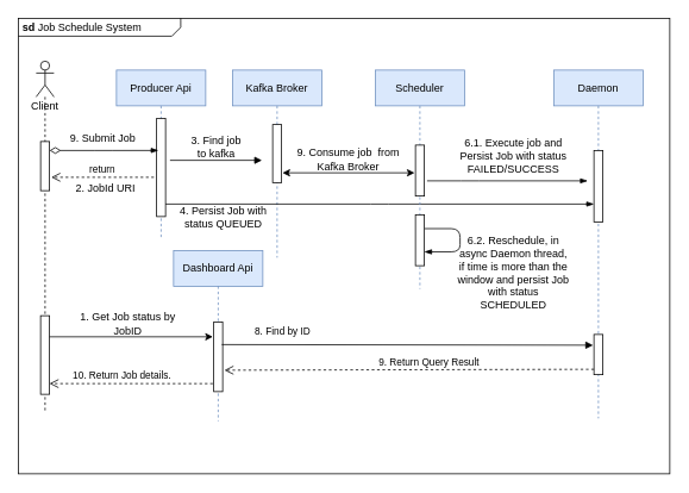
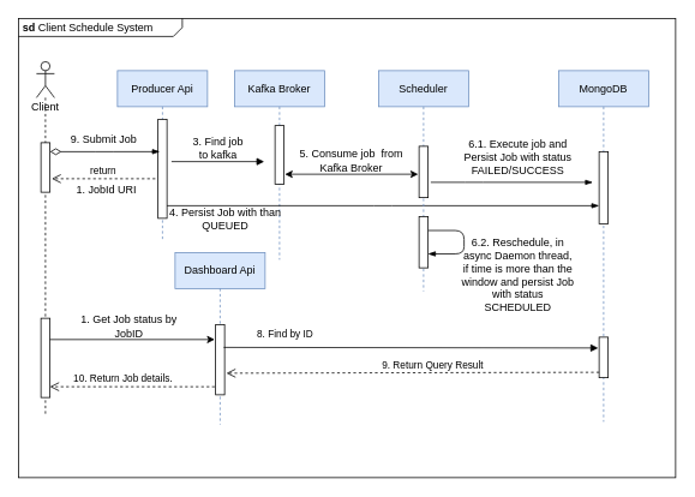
  <mxCell id="0" />
  <mxCell id="1" parent="0" />
- <mxCell id="2" value="&lt;p style=&quot;margin: 0px ; margin-top: 4px ; margin-left: 5px ; text-align: left&quot;&gt;&lt;b&gt;sd&lt;/b&gt;  Job Schedule System&lt;/p&gt;" style="html=1;shape=mxgraph.sysml.package;overflow=fill;labelX=182;align=left;spacingLeft=5;verticalAlign=top;spacingTop=-3;" parent="1" vertex="1"><mxGeometry x="20" y="20" width="730" height="510" as="geometry" /></mxCell>
+ <mxCell id="2" value="&lt;p style=&quot;margin: 0px ; margin-top: 4px ; margin-left: 5px ; text-align: left&quot;&gt;&lt;b&gt;sd&lt;/b&gt;  Client Schedule System&lt;/p&gt;" style="html=1;shape=mxgraph.sysml.package;overflow=fill;labelX=182;align=left;spacingLeft=5;verticalAlign=top;spacingTop=-3;" parent="1" vertex="1"><mxGeometry x="20" y="20" width="730" height="510" as="geometry" /></mxCell>
  <mxCell id="3" value="Producer Api" style="shape=umlLifeline;perimeter=lifelinePerimeter;whiteSpace=wrap;html=1;container=1;collapsible=0;recursiveResize=0;outlineConnect=0;fillColor=#dae8fc;strokeColor=#6c8ebf;" parent="1" vertex="1"><mxGeometry x="130" y="78" width="100" height="188" as="geometry" /></mxCell>
  <mxCell id="4" value="Client" style="shape=umlLifeline;participant=umlActor;perimeter=lifelinePerimeter;whiteSpace=wrap;html=1;container=1;collapsible=0;recursiveResize=0;verticalAlign=top;spacingTop=36;outlineConnect=0;" parent="1" vertex="1"><mxGeometry x="40" y="68" width="20" height="392" as="geometry" /></mxCell>
  <mxCell id="5" value="" style="html=1;points=[];perimeter=orthogonalPerimeter;" parent="4" vertex="1"><mxGeometry x="5" y="90" width="10" height="55" as="geometry" /></mxCell>
  <mxCell id="6" value="" style="html=1;points=[];perimeter=orthogonalPerimeter;" parent="4" vertex="1"><mxGeometry x="5" y="285" width="10" height="88" as="geometry" /></mxCell>
  <mxCell id="7" value="" style="html=1;points=[];perimeter=orthogonalPerimeter;" parent="1" vertex="1"><mxGeometry x="175" y="132" width="10" height="110" as="geometry" /></mxCell>
  <mxCell id="8" value="return" style="html=1;verticalAlign=bottom;endArrow=open;dashed=1;endSize=8;" parent="1" edge="1"><mxGeometry relative="1" as="geometry"><mxPoint x="172" y="198" as="sourcePoint" /><mxPoint x="57" y="198" as="targetPoint" /></mxGeometry></mxCell>
  <mxCell id="9" value="" style="edgeStyle=elbowEdgeStyle;fontSize=12;html=1;endArrow=blockThin;endFill=1;startArrow=diamondThin;startFill=0;endSize=6;startSize=10;entryX=0.2;entryY=0.418;entryDx=0;entryDy=0;entryPerimeter=0;" parent="1" edge="1"><mxGeometry width="160" relative="1" as="geometry"><mxPoint x="55" y="168" as="sourcePoint" /><mxPoint x="177" y="167.98" as="targetPoint" /></mxGeometry></mxCell>
  <mxCell id="10" value="9. Submit Job" style="text;html=1;strokeColor=none;fillColor=none;align=center;verticalAlign=middle;whiteSpace=wrap;rounded=0;" parent="1" vertex="1"><mxGeometry x="60" y="144" width="110" height="20" as="geometry" /></mxCell>
- <mxCell id="11" value="2. JobId URI" style="text;html=1;strokeColor=none;fillColor=none;align=center;verticalAlign=middle;whiteSpace=wrap;rounded=0;" parent="1" vertex="1"><mxGeometry x="63" y="201" width="110" height="20" as="geometry" /></mxCell>
+ <mxCell id="11" value="1. JobId URI" style="text;html=1;strokeColor=none;fillColor=none;align=center;verticalAlign=middle;whiteSpace=wrap;rounded=0;" parent="1" vertex="1"><mxGeometry x="63" y="201" width="110" height="20" as="geometry" /></mxCell>
  <mxCell id="12" value="Kafka Broker" style="shape=umlLifeline;perimeter=lifelinePerimeter;whiteSpace=wrap;html=1;container=1;collapsible=0;recursiveResize=0;outlineConnect=0;fillColor=#dae8fc;strokeColor=#6c8ebf;" parent="1" vertex="1"><mxGeometry x="260" y="78" width="100" height="210" as="geometry" /></mxCell>
  <mxCell id="13" value="" style="html=1;points=[];perimeter=orthogonalPerimeter;" parent="12" vertex="1"><mxGeometry x="45" y="61" width="10" height="65" as="geometry" /></mxCell>
  <mxCell id="14" value="3. Find job&lt;br&gt;to kafka" style="text;html=1;strokeColor=none;fillColor=none;align=center;verticalAlign=middle;whiteSpace=wrap;rounded=0;" parent="1" vertex="1"><mxGeometry x="177" y="154" width="130" height="20" as="geometry" /></mxCell>
- <mxCell id="15" value="Daemon" style="shape=umlLifeline;perimeter=lifelinePerimeter;whiteSpace=wrap;html=1;container=1;collapsible=0;recursiveResize=0;outlineConnect=0;fillColor=#dae8fc;strokeColor=#6c8ebf;" parent="1" vertex="1"><mxGeometry x="620" y="78" width="100" height="390" as="geometry" /></mxCell>
+ <mxCell id="15" value="MongoDB" style="shape=umlLifeline;perimeter=lifelinePerimeter;whiteSpace=wrap;html=1;container=1;collapsible=0;recursiveResize=0;outlineConnect=0;fillColor=#dae8fc;strokeColor=#6c8ebf;" parent="1" vertex="1"><mxGeometry x="620" y="78" width="100" height="390" as="geometry" /></mxCell>
  <mxCell id="16" value="" style="html=1;points=[];perimeter=orthogonalPerimeter;" parent="15" vertex="1"><mxGeometry x="45" y="90" width="10" height="80" as="geometry" /></mxCell>
- <mxCell id="17" value="4. Persist Job with status QUEUED" style="text;html=1;strokeColor=none;fillColor=none;align=center;verticalAlign=middle;whiteSpace=wrap;rounded=0;" parent="1" vertex="1"><mxGeometry x="185" y="233" width="130" height="20" as="geometry" /></mxCell>
+ <mxCell id="17" value="4. Persist Job with than QUEUED" style="text;html=1;strokeColor=none;fillColor=none;align=center;verticalAlign=middle;whiteSpace=wrap;rounded=0;" parent="1" vertex="1"><mxGeometry x="185" y="233" width="130" height="20" as="geometry" /></mxCell>
  <mxCell id="18" value="" style="html=1;verticalAlign=bottom;endArrow=block;" parent="1" edge="1"><mxGeometry width="80" relative="1" as="geometry"><mxPoint x="190" y="179" as="sourcePoint" /><mxPoint x="293" y="179" as="targetPoint" /></mxGeometry></mxCell>
  <mxCell id="19" style="edgeStyle=orthogonalEdgeStyle;rounded=0;orthogonalLoop=1;jettySize=auto;html=1;exitX=0.5;exitY=0;exitDx=0;exitDy=0;entryX=0.5;entryY=0;entryDx=0;entryDy=0;" parent="1" source="14" target="14" edge="1"><mxGeometry relative="1" as="geometry" /></mxCell>
  <mxCell id="20" value="" style="edgeStyle=elbowEdgeStyle;fontSize=12;html=1;endArrow=blockThin;endFill=1;exitX=0.9;exitY=0.818;exitDx=0;exitDy=0;exitPerimeter=0;" parent="1" edge="1"><mxGeometry width="160" relative="1" as="geometry"><mxPoint x="185" y="228" as="sourcePoint" /><mxPoint x="665" y="228" as="targetPoint" /></mxGeometry></mxCell>
  <mxCell id="21" value="Scheduler" style="shape=umlLifeline;perimeter=lifelinePerimeter;whiteSpace=wrap;html=1;container=1;collapsible=0;recursiveResize=0;outlineConnect=0;fillColor=#dae8fc;strokeColor=#6c8ebf;" parent="1" vertex="1"><mxGeometry x="420" y="78" width="100" height="245" as="geometry" /></mxCell>
  <mxCell id="22" value="" style="html=1;points=[];perimeter=orthogonalPerimeter;" parent="21" vertex="1"><mxGeometry x="45" y="84" width="10" height="57" as="geometry" /></mxCell>
- <mxCell id="23" value="9. Consume job &amp;nbsp;from Kafka Broker" style="text;html=1;strokeColor=none;fillColor=none;align=center;verticalAlign=middle;whiteSpace=wrap;rounded=0;" parent="1" vertex="1"><mxGeometry x="325" y="168" width="130" height="20" as="geometry" /></mxCell>
+ <mxCell id="23" value="5. Consume job &amp;nbsp;from Kafka Broker" style="text;html=1;strokeColor=none;fillColor=none;align=center;verticalAlign=middle;whiteSpace=wrap;rounded=0;" parent="1" vertex="1"><mxGeometry x="325" y="168" width="130" height="20" as="geometry" /></mxCell>
  <mxCell id="24" value="" style="edgeStyle=elbowEdgeStyle;fontSize=12;html=1;endArrow=blockThin;endFill=1;exitX=0.9;exitY=0.818;exitDx=0;exitDy=0;exitPerimeter=0;" parent="1" edge="1"><mxGeometry width="160" relative="1" as="geometry"><mxPoint x="478" y="202" as="sourcePoint" /><mxPoint x="658" y="202" as="targetPoint" /><Array as="points"><mxPoint x="526" y="192" /></Array></mxGeometry></mxCell>
  <mxCell id="25" value="6.1. Execute job and Persist Job with status FAILED/SUCCESS" style="text;html=1;strokeColor=none;fillColor=none;align=center;verticalAlign=middle;whiteSpace=wrap;rounded=0;" parent="1" vertex="1"><mxGeometry x="510" y="164" width="130" height="20" as="geometry" /></mxCell>
  <mxCell id="26" value="" style="edgeStyle=elbowEdgeStyle;fontSize=12;html=1;endArrow=blockThin;endFill=1;" parent="1" edge="1"><mxGeometry width="160" relative="1" as="geometry"><mxPoint x="475" y="255.5" as="sourcePoint" /><mxPoint x="475" y="281.5" as="targetPoint" /><Array as="points"><mxPoint x="515" y="425.5" /><mxPoint x="515" y="275.5" /></Array></mxGeometry></mxCell>
  <mxCell id="27" value="6.2. Reschedule, in async Daemon thread, if time is more than the window and persist Job with status SCHEDULED" style="text;html=1;strokeColor=none;fillColor=none;align=center;verticalAlign=middle;whiteSpace=wrap;rounded=0;" parent="1" vertex="1"><mxGeometry x="510" y="294" width="130" height="21" as="geometry" /></mxCell>
  <mxCell id="28" value="Dashboard Api" style="shape=umlLifeline;perimeter=lifelinePerimeter;whiteSpace=wrap;html=1;container=1;collapsible=0;recursiveResize=0;outlineConnect=0;fillColor=#dae8fc;strokeColor=#6c8ebf;" parent="1" vertex="1"><mxGeometry x="194" y="280" width="100" height="191" as="geometry" /></mxCell>
  <mxCell id="29" value="" style="html=1;points=[];perimeter=orthogonalPerimeter;" parent="28" vertex="1"><mxGeometry x="45" y="80" width="10" height="78" as="geometry" /></mxCell>
  <mxCell id="30" value="1. Get Job status by JobID" style="text;html=1;strokeColor=none;fillColor=none;align=center;verticalAlign=middle;whiteSpace=wrap;rounded=0;" parent="1" vertex="1"><mxGeometry x="78" y="352" width="130" height="20" as="geometry" /></mxCell>
  <mxCell id="31" value="" style="html=1;verticalAlign=bottom;endArrow=open;dashed=1;endSize=8;exitX=-0.1;exitY=0.885;exitDx=0;exitDy=0;exitPerimeter=0;" parent="1" edge="1" source="29"><mxGeometry y="-17" relative="1" as="geometry"><mxPoint x="215" y="429" as="sourcePoint" /><mxPoint x="55" y="429" as="targetPoint" /><mxPoint as="offset" /></mxGeometry></mxCell>
  <mxCell id="32" value="10. Return Job details." style="edgeLabel;html=1;align=center;verticalAlign=middle;resizable=0;points=[];" parent="31" vertex="1" connectable="0"><mxGeometry x="-0.15" y="-2" relative="1" as="geometry"><mxPoint x="-25" y="-8" as="offset" /></mxGeometry></mxCell>
  <mxCell id="33" value="" style="html=1;points=[];perimeter=orthogonalPerimeter;" parent="1" vertex="1"><mxGeometry x="665" y="374" width="10" height="45" as="geometry" /></mxCell>
  <mxCell id="34" value="8. Find by ID" style="html=1;verticalAlign=bottom;endArrow=block;exitX=0.9;exitY=0.325;exitDx=0;exitDy=0;exitPerimeter=0;" parent="1" source="29" edge="1"><mxGeometry x="-0.673" y="5" relative="1" as="geometry"><mxPoint x="230" y="367" as="sourcePoint" /><mxPoint x="664" y="386" as="targetPoint" /><mxPoint as="offset" /></mxGeometry></mxCell>
  <mxCell id="35" value="" style="endArrow=classic;startArrow=classic;html=1;" edge="1" parent="1"><mxGeometry width="50" height="50" relative="1" as="geometry"><mxPoint x="316" y="193" as="sourcePoint" /><mxPoint x="464" y="193" as="targetPoint" /></mxGeometry></mxCell>
  <mxCell id="36" value="" style="html=1;points=[];perimeter=orthogonalPerimeter;" vertex="1" parent="1"><mxGeometry x="465" y="240" width="10" height="57" as="geometry" /></mxCell>
  <mxCell id="37" value="" style="endArrow=classic;html=1;entryX=-0.1;entryY=0.213;entryDx=0;entryDy=0;entryPerimeter=0;" edge="1" parent="1" source="6" target="29"><mxGeometry width="50" height="50" relative="1" as="geometry"><mxPoint x="85" y="419" as="sourcePoint" /><mxPoint x="135" y="369" as="targetPoint" /></mxGeometry></mxCell>
  <mxCell id="38" value="" style="html=1;verticalAlign=bottom;endArrow=open;dashed=1;endSize=8;exitX=0;exitY=0.867;exitDx=0;exitDy=0;exitPerimeter=0;" edge="1" parent="1" source="33"><mxGeometry y="-17" relative="1" as="geometry"><mxPoint x="411" y="414" as="sourcePoint" /><mxPoint x="251" y="414" as="targetPoint" /><mxPoint as="offset" /></mxGeometry></mxCell>
  <mxCell id="39" value="9. Return Query Result" style="edgeLabel;html=1;align=center;verticalAlign=middle;resizable=0;points=[];" vertex="1" connectable="0" parent="38"><mxGeometry x="-0.15" y="-2" relative="1" as="geometry"><mxPoint x="-9" y="-7" as="offset" /></mxGeometry></mxCell>
